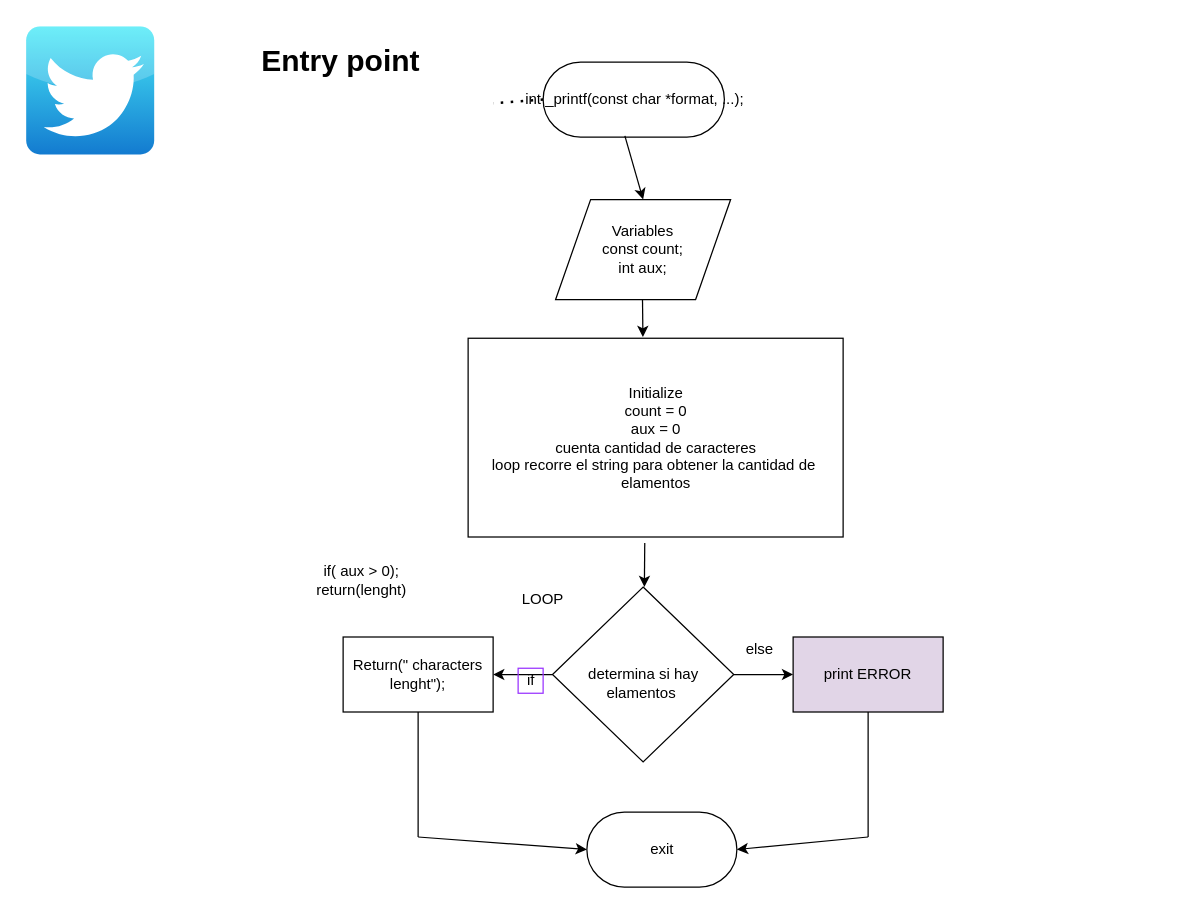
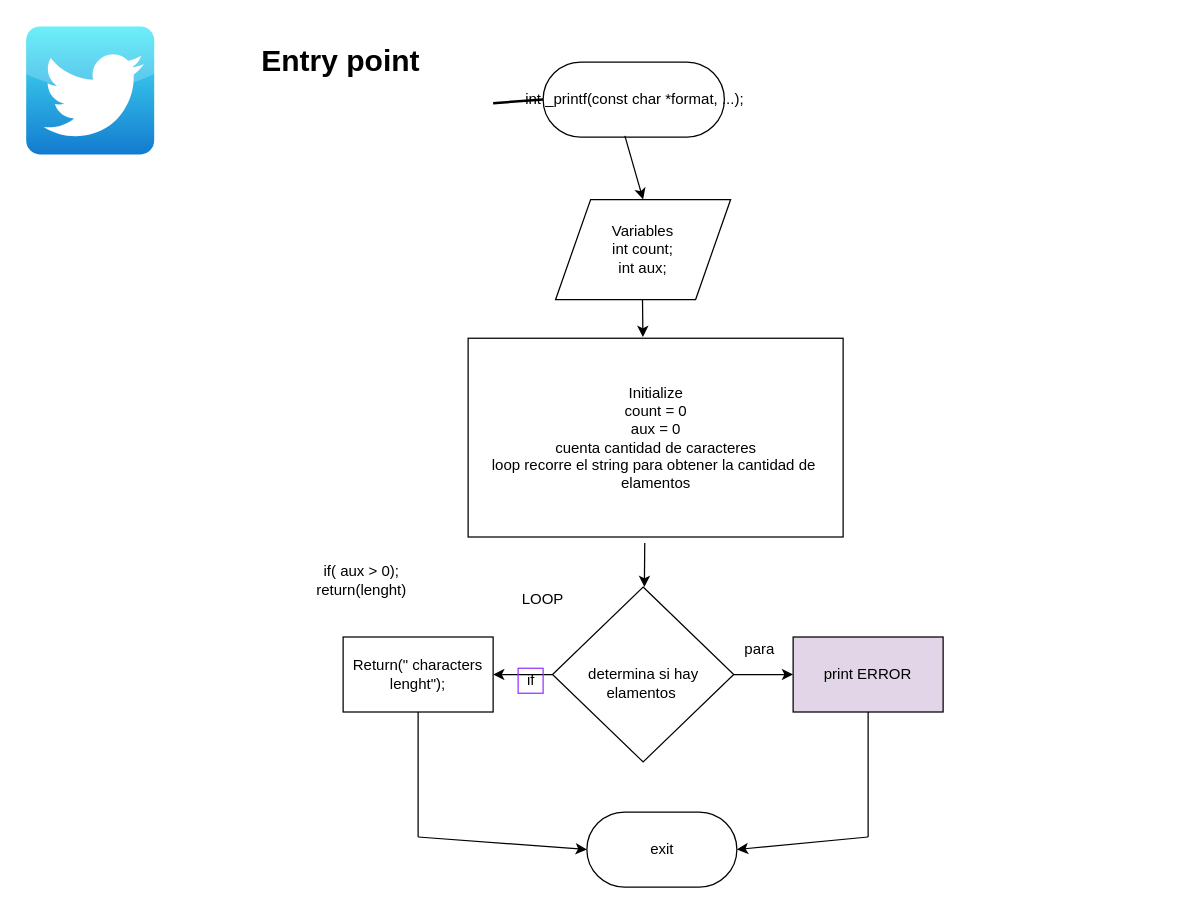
  <mxCell id="0" />
  <mxCell id="1" parent="0" />
  <mxCell id="2" value="int _printf(const char *format, ...);" style="html=1;dashed=0;whitespace=wrap;shape=mxgraph.dfd.start" parent="1" vertex="1"><mxGeometry x="434" y="49" width="145" height="60" as="geometry" /></mxCell>
  <mxCell id="3" value="" style="endArrow=classic;html=1;exitX=0.451;exitY=0.986;exitDx=0;exitDy=0;exitPerimeter=0;" parent="1" source="2" edge="1"><mxGeometry width="50" height="50" relative="1" as="geometry"><mxPoint x="544" y="429" as="sourcePoint" /><mxPoint x="514" y="159" as="targetPoint" /></mxGeometry></mxCell>
- <mxCell id="4" value="Variables &lt;br&gt;const count;&lt;br&gt;int aux;&lt;br&gt;" style="shape=parallelogram;perimeter=parallelogramPerimeter;whiteSpace=wrap;html=1;dashed=0;" parent="1" vertex="1"><mxGeometry x="444" y="159" width="140" height="80" as="geometry" /></mxCell>
+ <mxCell id="4" value="Variables &lt;br&gt;int count;&lt;br&gt;int aux;&lt;br&gt;" style="shape=parallelogram;perimeter=parallelogramPerimeter;whiteSpace=wrap;html=1;dashed=0;" parent="1" vertex="1"><mxGeometry x="444" y="159" width="140" height="80" as="geometry" /></mxCell>
  <mxCell id="5" value="" style="endArrow=classic;html=1;" parent="1" edge="1"><mxGeometry width="50" height="50" relative="1" as="geometry"><mxPoint x="513.5" y="239" as="sourcePoint" /><mxPoint x="513.84" y="269" as="targetPoint" /></mxGeometry></mxCell>
  <mxCell id="6" value="exit" style="html=1;dashed=0;whitespace=wrap;shape=mxgraph.dfd.start" parent="1" vertex="1"><mxGeometry x="469" y="649" width="120" height="60" as="geometry" /></mxCell>
  <mxCell id="7" value="&lt;div&gt;&lt;span&gt;Initialize&lt;/span&gt;&lt;/div&gt;&lt;div&gt;&lt;span&gt;count = 0&lt;/span&gt;&lt;/div&gt;&lt;div&gt;&lt;span&gt;aux = 0&lt;/span&gt;&lt;/div&gt;&lt;div&gt;&lt;span&gt;cuenta cantidad de caracteres&lt;/span&gt;&lt;/div&gt;&lt;div&gt;&lt;span&gt;loop recorre el string para obtener la cantidad de&amp;nbsp;&lt;/span&gt;&lt;/div&gt;&lt;div&gt;&lt;span&gt;elamentos&lt;/span&gt;&lt;/div&gt;" style="html=1;dashed=0;whitespace=wrap;align=center;" parent="1" vertex="1"><mxGeometry x="374" y="270" width="300" height="159" as="geometry" /></mxCell>
  <mxCell id="8" value="" style="dashed=0;outlineConnect=0;html=1;align=center;labelPosition=center;verticalLabelPosition=bottom;verticalAlign=top;shape=mxgraph.webicons.twitter;fillColor=#49EAF7;gradientColor=#137BD0" parent="1" vertex="1"><mxGeometry x="20.45" y="20.51" width="102.4" height="102.4" as="geometry" /></mxCell>
- <mxCell id="9" value="" style="endArrow=none;dashed=1;html=1;dashPattern=1 3;strokeWidth=2;exitX=0;exitY=0.5;exitDx=0;exitDy=0;exitPerimeter=0;" parent="1" source="2" target="10" edge="1"><mxGeometry width="50" height="50" relative="1" as="geometry"><mxPoint x="544" y="379" as="sourcePoint" /><mxPoint x="354" y="189" as="targetPoint" /></mxGeometry></mxCell>
+ <mxCell id="9" value="" style="endArrow=none;dashed=0;html=1;dashPattern=1 3;strokeWidth=2;exitX=0;exitY=0.5;exitDx=0;exitDy=0;exitPerimeter=0;" parent="1" source="2" target="10" edge="1"><mxGeometry width="50" height="50" relative="1" as="geometry"><mxPoint x="544" y="379" as="sourcePoint" /><mxPoint x="354" y="189" as="targetPoint" /></mxGeometry></mxCell>
  <mxCell id="10" value="&lt;h1&gt;Entry point&lt;/h1&gt;" style="text;html=1;strokeColor=none;fillColor=none;spacing=5;spacingTop=-20;whiteSpace=wrap;overflow=hidden;rounded=0;" parent="1" vertex="1"><mxGeometry x="204" y="29" width="190" height="120" as="geometry" /></mxCell>
  <mxCell id="11" value="&lt;br&gt;determina si hay elamentos&amp;nbsp;" style="rhombus;whiteSpace=wrap;html=1;" parent="1" vertex="1"><mxGeometry x="441.5" y="469" width="145" height="140" as="geometry" /></mxCell>
  <mxCell id="12" value="" style="endArrow=classic;html=1;exitX=0;exitY=0.5;exitDx=0;exitDy=0;entryX=1;entryY=0.5;entryDx=0;entryDy=0;" parent="1" source="11" target="17" edge="1"><mxGeometry width="50" height="50" relative="1" as="geometry"><mxPoint x="464" y="449" as="sourcePoint" /><mxPoint x="304" y="539" as="targetPoint" /></mxGeometry></mxCell>
  <mxCell id="13" value="LOOP" style="text;html=1;strokeColor=none;fillColor=none;align=center;verticalAlign=middle;whiteSpace=wrap;rounded=0;" parent="1" vertex="1"><mxGeometry x="414" y="469" width="40" height="20" as="geometry" /></mxCell>
  <mxCell id="14" value="if" style="text;html=1;align=center;verticalAlign=middle;resizable=0;points=[];autosize=1;strokeColor=#9933FF;" parent="1" vertex="1"><mxGeometry x="414" y="534" width="20" height="20" as="geometry" /></mxCell>
- <mxCell id="15" value="else" style="text;html=1;align=center;verticalAlign=middle;resizable=0;points=[];autosize=1;strokeColor=none;" parent="1" vertex="1"><mxGeometry x="586.5" y="509" width="40" height="20" as="geometry" /></mxCell>
+ <mxCell id="15" value="para" style="text;html=1;align=center;verticalAlign=middle;resizable=0;points=[];autosize=1;strokeColor=none;" parent="1" vertex="1"><mxGeometry x="586.5" y="509" width="40" height="20" as="geometry" /></mxCell>
  <mxCell id="16" value="" style="endArrow=classic;html=1;exitX=1;exitY=0.5;exitDx=0;exitDy=0;" parent="1" source="11" edge="1"><mxGeometry width="50" height="50" relative="1" as="geometry"><mxPoint x="464" y="439" as="sourcePoint" /><mxPoint x="634" y="539" as="targetPoint" /></mxGeometry></mxCell>
  <mxCell id="17" value="Return(&quot; characters lenght&quot;);" style="rounded=0;whiteSpace=wrap;html=1;" parent="1" vertex="1"><mxGeometry x="274" y="509" width="120" height="60" as="geometry" /></mxCell>
  <mxCell id="18" value="print ERROR" style="rounded=0;whiteSpace=wrap;html=1;fillColor=#e1d5e7;" parent="1" vertex="1"><mxGeometry x="634" y="509" width="120" height="60" as="geometry" /></mxCell>
  <mxCell id="19" value="" style="endArrow=classic;html=1;entryX=0;entryY=0.5;entryDx=0;entryDy=0;entryPerimeter=0;" parent="1" target="6" edge="1"><mxGeometry width="50" height="50" relative="1" as="geometry"><mxPoint x="334" y="669" as="sourcePoint" /><mxPoint x="449" y="670" as="targetPoint" /></mxGeometry></mxCell>
  <mxCell id="20" value="" style="endArrow=classic;html=1;entryX=1;entryY=0.5;entryDx=0;entryDy=0;entryPerimeter=0;" parent="1" target="6" edge="1"><mxGeometry width="50" height="50" relative="1" as="geometry"><mxPoint x="694" y="669" as="sourcePoint" /><mxPoint x="576" y="669" as="targetPoint" /></mxGeometry></mxCell>
  <mxCell id="21" value="" style="endArrow=none;html=1;entryX=0.5;entryY=1;entryDx=0;entryDy=0;" parent="1" target="18" edge="1"><mxGeometry width="50" height="50" relative="1" as="geometry"><mxPoint x="694" y="669" as="sourcePoint" /><mxPoint x="504" y="599" as="targetPoint" /></mxGeometry></mxCell>
  <mxCell id="22" value="" style="endArrow=none;html=1;entryX=0.5;entryY=1;entryDx=0;entryDy=0;" parent="1" target="17" edge="1"><mxGeometry width="50" height="50" relative="1" as="geometry"><mxPoint x="334" y="669" as="sourcePoint" /><mxPoint x="504" y="599" as="targetPoint" /></mxGeometry></mxCell>
  <mxCell id="23" value="" style="endArrow=classic;html=1;exitX=0.471;exitY=1.03;exitDx=0;exitDy=0;exitPerimeter=0;" parent="1" source="7" edge="1"><mxGeometry width="50" height="50" relative="1" as="geometry"><mxPoint x="434" y="509" as="sourcePoint" /><mxPoint x="515" y="469" as="targetPoint" /></mxGeometry></mxCell>
  <mxCell id="24" value="if( aux &amp;gt; 0);&lt;br&gt;return(lenght)" style="text;html=1;strokeColor=none;fillColor=none;align=center;verticalAlign=middle;whiteSpace=wrap;rounded=0;" parent="1" vertex="1"><mxGeometry x="214" y="454" width="150" height="20" as="geometry" /></mxCell>
  <mxCell id="25" value="&lt;h1&gt;&amp;nbsp;chart jessica[11] = {entry point}&amp;nbsp;&lt;/h1&gt;&lt;div&gt;printf( &quot;%s, %c&amp;nbsp; '/n'&quot;, jessica, 5 );&amp;nbsp;&lt;/div&gt;" style="text;html=1;strokeColor=none;fillColor=none;spacing=5;spacingTop=-20;whiteSpace=wrap;overflow=hidden;rounded=0;" parent="1" vertex="1"><mxGeometry x="684" y="59" width="250" as="geometry" /></mxCell>
